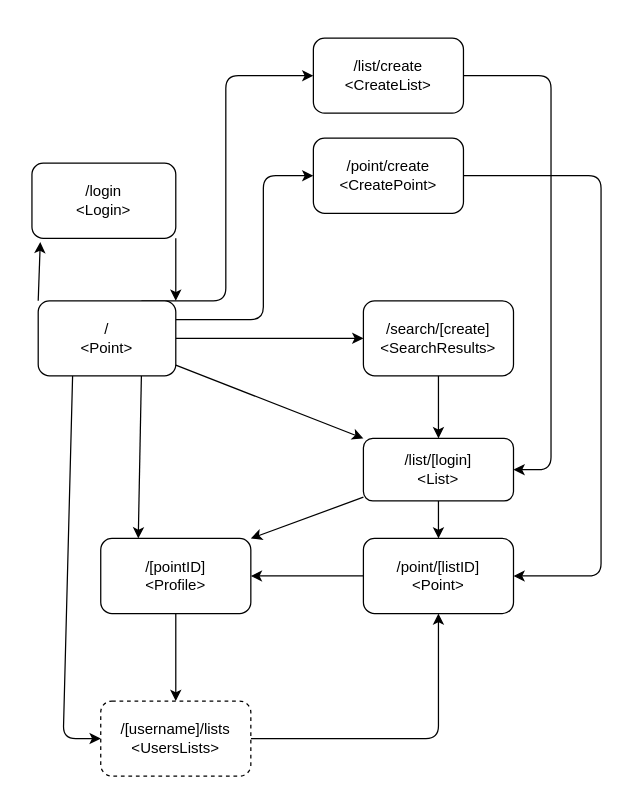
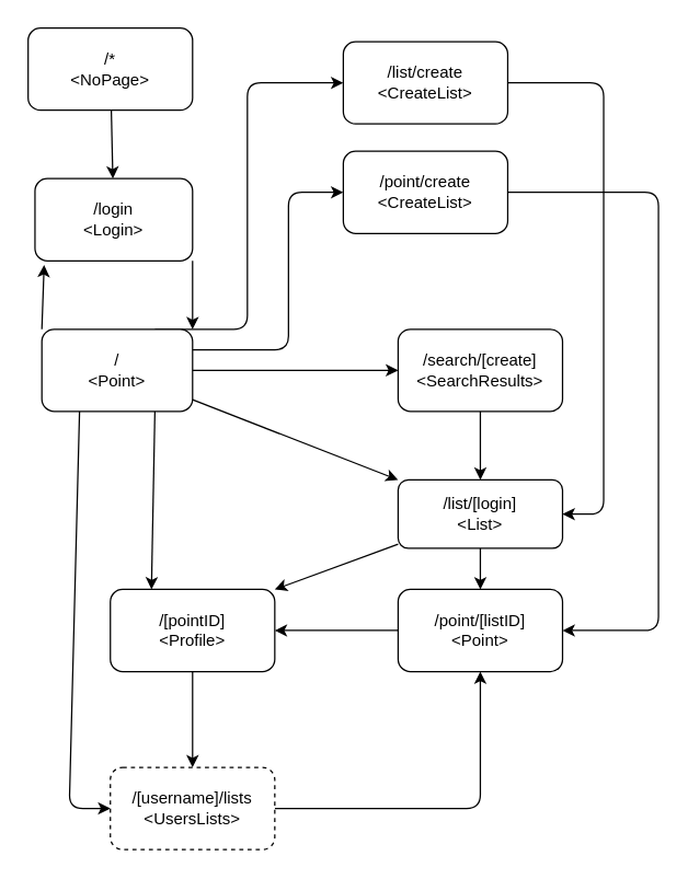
  <mxCell id="0" />
  <mxCell id="1" parent="0" />
  <mxCell id="2" style="edgeStyle=none;html=1;entryX=0;entryY=0.5;entryDx=0;entryDy=0;" edge="1" parent="1" source="9" target="20"><mxGeometry relative="1" as="geometry"><mxPoint x="210" y="270" as="targetPoint" /></mxGeometry></mxCell>
  <mxCell id="3" style="edgeStyle=none;html=1;entryX=0.058;entryY=1.05;entryDx=0;entryDy=0;exitX=0;exitY=0;exitDx=0;exitDy=0;entryPerimeter=0;" edge="1" parent="1" source="9" target="11"><mxGeometry relative="1" as="geometry"><mxPoint x="30" y="160" as="targetPoint" /></mxGeometry></mxCell>
  <mxCell id="4" style="edgeStyle=none;html=1;exitX=0.75;exitY=1;exitDx=0;exitDy=0;entryX=0.25;entryY=0;entryDx=0;entryDy=0;" edge="1" parent="1" source="9" target="13"><mxGeometry relative="1" as="geometry" /></mxCell>
  <mxCell id="5" style="edgeStyle=none;html=1;exitX=0.25;exitY=1;exitDx=0;exitDy=0;entryX=0;entryY=0.5;entryDx=0;entryDy=0;" edge="1" parent="1" source="9" target="26"><mxGeometry relative="1" as="geometry"><Array as="points"><mxPoint x="50" y="590" /></Array></mxGeometry></mxCell>
  <mxCell id="6" style="edgeStyle=none;html=1;entryX=0;entryY=0.5;entryDx=0;entryDy=0;exitX=1;exitY=0.25;exitDx=0;exitDy=0;" edge="1" parent="1" source="9" target="22"><mxGeometry relative="1" as="geometry"><Array as="points"><mxPoint x="210" y="255" /><mxPoint x="210" y="140" /></Array></mxGeometry></mxCell>
  <mxCell id="7" style="edgeStyle=none;html=1;exitX=0.75;exitY=0;exitDx=0;exitDy=0;entryX=0;entryY=0.5;entryDx=0;entryDy=0;" edge="1" parent="1" source="9" target="24"><mxGeometry relative="1" as="geometry"><Array as="points"><mxPoint x="180" y="240" /><mxPoint x="180" y="60" /></Array></mxGeometry></mxCell>
  <mxCell id="8" style="edgeStyle=none;html=1;entryX=0;entryY=0;entryDx=0;entryDy=0;" edge="1" parent="1" source="9" target="18"><mxGeometry relative="1" as="geometry" /></mxCell>
  <mxCell id="9" value="/&lt;br&gt;&amp;lt;Point&amp;gt;" style="rounded=1;whiteSpace=wrap;html=1;" vertex="1" parent="1"><mxGeometry x="30" y="240" width="110" height="60" as="geometry" /></mxCell>
  <mxCell id="10" style="edgeStyle=none;html=1;exitX=1;exitY=1;exitDx=0;exitDy=0;" edge="1" parent="1" source="11"><mxGeometry relative="1" as="geometry"><mxPoint x="140" y="160" as="sourcePoint" /><mxPoint x="140" y="240" as="targetPoint" /></mxGeometry></mxCell>
  <mxCell id="11" value="/login&lt;br&gt;&amp;lt;Login&amp;gt;" style="rounded=1;whiteSpace=wrap;html=1;" vertex="1" parent="1"><mxGeometry x="25" y="130" width="115" height="60" as="geometry" /></mxCell>
  <mxCell id="12" style="edgeStyle=none;html=1;entryX=0.5;entryY=0;entryDx=0;entryDy=0;" edge="1" parent="1" source="13" target="26"><mxGeometry relative="1" as="geometry" /></mxCell>
  <mxCell id="13" value="/[pointID]&lt;br&gt;&amp;lt;Profile&amp;gt;" style="rounded=1;whiteSpace=wrap;html=1;" vertex="1" parent="1"><mxGeometry x="80" y="430" width="120" height="60" as="geometry" /></mxCell>
  <mxCell id="14" style="edgeStyle=none;html=1;entryX=1;entryY=0.5;entryDx=0;entryDy=0;" edge="1" parent="1" source="15" target="13"><mxGeometry relative="1" as="geometry" /></mxCell>
  <mxCell id="15" value="/point/[listID]&lt;br&gt;&amp;lt;Point&amp;gt;" style="rounded=1;whiteSpace=wrap;html=1;" vertex="1" parent="1"><mxGeometry x="290" y="430" width="120" height="60" as="geometry" /></mxCell>
  <mxCell id="16" style="edgeStyle=none;html=1;" edge="1" parent="1" source="18" target="15"><mxGeometry relative="1" as="geometry" /></mxCell>
  <mxCell id="17" style="edgeStyle=none;html=1;entryX=1;entryY=0;entryDx=0;entryDy=0;" edge="1" parent="1" source="18" target="13"><mxGeometry relative="1" as="geometry" /></mxCell>
  <mxCell id="18" value="/list/[login]&lt;br&gt;&amp;lt;List&amp;gt;" style="rounded=1;whiteSpace=wrap;html=1;" vertex="1" parent="1"><mxGeometry x="290" y="350" width="120" height="50" as="geometry" /></mxCell>
  <mxCell id="19" style="edgeStyle=none;html=1;exitX=0.5;exitY=1;exitDx=0;exitDy=0;" edge="1" parent="1" source="20" target="18"><mxGeometry relative="1" as="geometry" /></mxCell>
  <mxCell id="20" value="/search/[create]&lt;br&gt;&amp;lt;SearchResults&amp;gt;" style="rounded=1;whiteSpace=wrap;html=1;" vertex="1" parent="1"><mxGeometry x="290" y="240" width="120" height="60" as="geometry" /></mxCell>
  <mxCell id="21" style="edgeStyle=none;html=1;exitX=1;exitY=0.5;exitDx=0;exitDy=0;entryX=1;entryY=0.5;entryDx=0;entryDy=0;" edge="1" parent="1" source="22" target="15"><mxGeometry relative="1" as="geometry"><mxPoint x="510" y="140" as="targetPoint" /><Array as="points"><mxPoint x="480" y="140" /><mxPoint x="480" y="460" /></Array></mxGeometry></mxCell>
- <mxCell id="22" value="/point/create&lt;br&gt;&amp;lt;CreatePoint&amp;gt;" style="rounded=1;whiteSpace=wrap;html=1;" vertex="1" parent="1"><mxGeometry x="250" y="110" width="120" height="60" as="geometry" /></mxCell>
+ <mxCell id="22" value="/point/create&lt;br&gt;&amp;lt;CreateList&amp;gt;" style="rounded=1;whiteSpace=wrap;html=1;" vertex="1" parent="1"><mxGeometry x="250" y="110" width="120" height="60" as="geometry" /></mxCell>
  <mxCell id="23" style="edgeStyle=none;html=1;exitX=1;exitY=0.5;exitDx=0;exitDy=0;entryX=1;entryY=0.5;entryDx=0;entryDy=0;" edge="1" parent="1" source="24" target="18"><mxGeometry relative="1" as="geometry"><Array as="points"><mxPoint x="440" y="60" /><mxPoint x="440" y="375" /></Array></mxGeometry></mxCell>
  <mxCell id="24" value="/list/create&lt;br&gt;&amp;lt;CreateList&amp;gt;" style="rounded=1;whiteSpace=wrap;html=1;" vertex="1" parent="1"><mxGeometry x="250" y="30" width="120" height="60" as="geometry" /></mxCell>
  <mxCell id="25" style="edgeStyle=none;html=1;entryX=0.5;entryY=1;entryDx=0;entryDy=0;" edge="1" parent="1" source="26" target="15"><mxGeometry relative="1" as="geometry"><mxPoint x="360" y="590" as="targetPoint" /><Array as="points"><mxPoint x="350" y="590" /></Array></mxGeometry></mxCell>
  <mxCell id="26" value="/[username]/lists&lt;br&gt;&amp;lt;UsersLists&amp;gt;" style="rounded=1;whiteSpace=wrap;html=1;dashed=1;" vertex="1" parent="1"><mxGeometry x="80" y="560" width="120" height="60" as="geometry" /></mxCell>
+ <mxCell id="27" style="edgeStyle=none;html=1;" edge="1" parent="1" source="28" target="11"><mxGeometry relative="1" as="geometry" /></mxCell>
+ <mxCell id="28" value="/*&lt;br&gt;&amp;lt;NoPage&amp;gt;" style="rounded=1;whiteSpace=wrap;html=1;" vertex="1" parent="1"><mxGeometry x="20" y="20" width="120" height="60" as="geometry" /></mxCell>
